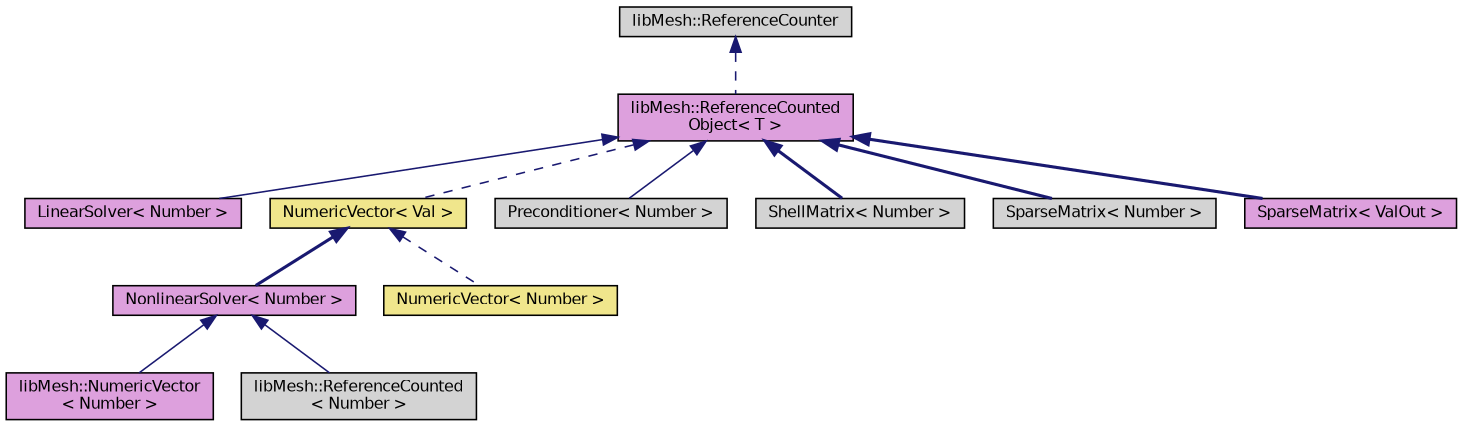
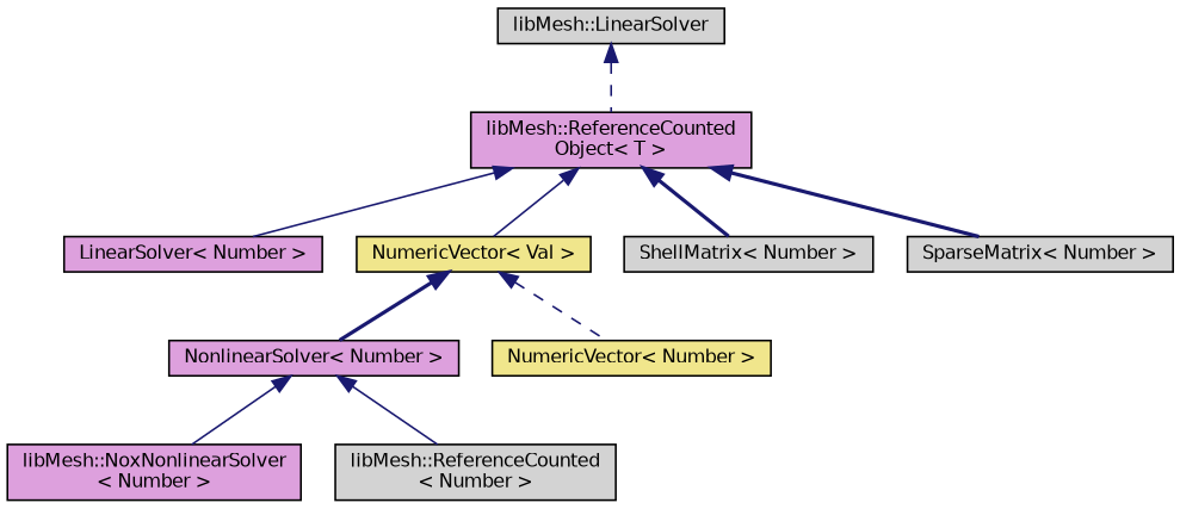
  digraph {
    rankdir=TB
    node [color=black fillcolor=plum fontname=Helvetica fontsize=10 shape=record style=filled]
    edge [color=midnightblue dir=back fontname=Helvetica fontsize=10 labelfontname=Helvetica labelfontsize=10 style=solid]
    n1 [fontcolor=black height=0.2 label="libMesh::ReferenceCounted\lObject\< T \>" width=0.4]
    n2 [height=0.2 label="LinearSolver\< Number \>" width=0.4]
    n3 [fillcolor=khaki height=0.2 label="NumericVector\< Val \>" width=0.4]
-   n4 [fillcolor=lightgrey height=0.2 label="Preconditioner\< Number \>" width=0.4]
    n5 [fillcolor=lightgrey height=0.2 label="ShellMatrix\< Number \>" width=0.4]
    n6 [fillcolor=lightgrey height=0.2 label="SparseMatrix\< Number \>" width=0.4]
-   n7 [height=0.2 label="SparseMatrix\< ValOut \>" width=0.4]
    n8 [height=0.2 label="NonlinearSolver\< Number \>" width=0.4]
-   n9 [height=0.2 label="libMesh::NumericVector\l\< Number \>" width=0.4]
+   n9 [height=0.2 label="libMesh::NoxNonlinearSolver\l\< Number \>" width=0.4]
    n10 [fillcolor=lightgrey height=0.2 label="libMesh::ReferenceCounted\l\< Number \>" width=0.4]
    n11 [fillcolor=khaki height=0.2 label="NumericVector\< Number \>" width=0.4]
-   n12 [fillcolor=lightgrey height=0.2 label="libMesh::ReferenceCounter" width=0.4]
+   n12 [fillcolor=lightgrey height=0.2 label="libMesh::LinearSolver" width=0.4]
    n1 -> n2
-   n1 -> n3 [style=dashed]
-   n1 -> n4
+   n1 -> n3
    n1 -> n5 [style=bold]
    n1 -> n6 [style=bold]
-   n1 -> n7 [style=bold]
    n3 -> n8 [style=bold]
    n3 -> n11 [style=dashed]
    n8 -> n9
    n8 -> n10
    n12 -> n1 [style=dashed]
  }
